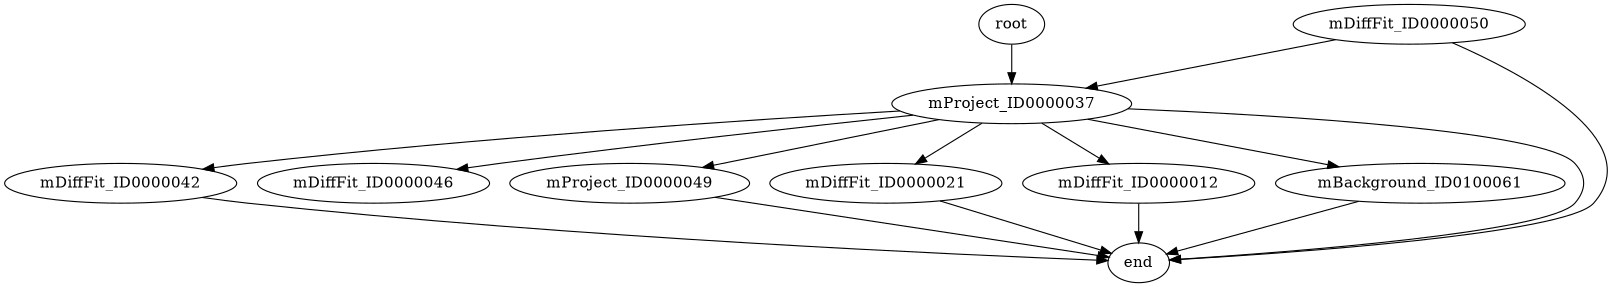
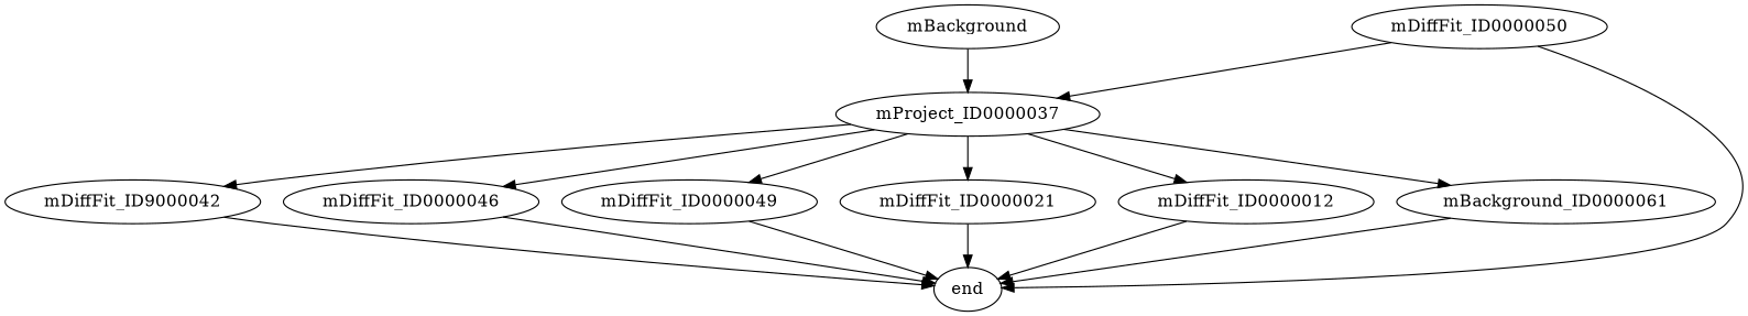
  strict digraph {
    mProject_ID0000037
-   mDiffFit_ID0000042
+   mDiffFit_ID0000042 [label=mDiffFit_ID9000042]
    mDiffFit_ID0000046
-   mDiffFit_ID0000049 [label=mProject_ID0000049]
+   mDiffFit_ID0000049
    n5 [label=mDiffFit_ID0000021]
    n6 [label=mDiffFit_ID0000012]
-   mBackground_ID0000061 [label=mBackground_ID0100061]
+   mBackground_ID0000061
    end
    mDiffFit_ID0000050
-   root
+   root [label=mBackground]
    mProject_ID0000037 -> mDiffFit_ID0000042
    mProject_ID0000037 -> mDiffFit_ID0000046
    mProject_ID0000037 -> mDiffFit_ID0000049
    mProject_ID0000037 -> n5
    mProject_ID0000037 -> n6
    mProject_ID0000037 -> mBackground_ID0000061
    mDiffFit_ID0000042 -> end
-   mProject_ID0000037 -> end
+   mDiffFit_ID0000046 -> end
    mDiffFit_ID0000049 -> end
    n5 -> end
    n6 -> end
    mBackground_ID0000061 -> end
    mDiffFit_ID0000050 -> mProject_ID0000037
    mDiffFit_ID0000050 -> end
    root -> mProject_ID0000037
  }
